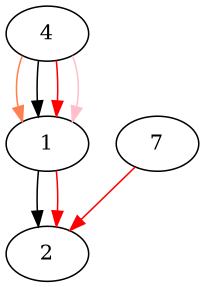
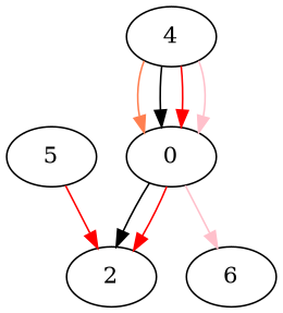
  digraph {
    edge [color=red]
    4
-   1
+   1 [label=0]
    2
-   7
+   6
+   7 [label=5]
    4 -> 1 [color=coral]
    4 -> 1 [color=black]
    4 -> 1
    4 -> 1 [color=pink]
    1 -> 2 [color=black]
    1 -> 2
+   1 -> 6 [color=pink]
    7 -> 2
  }
